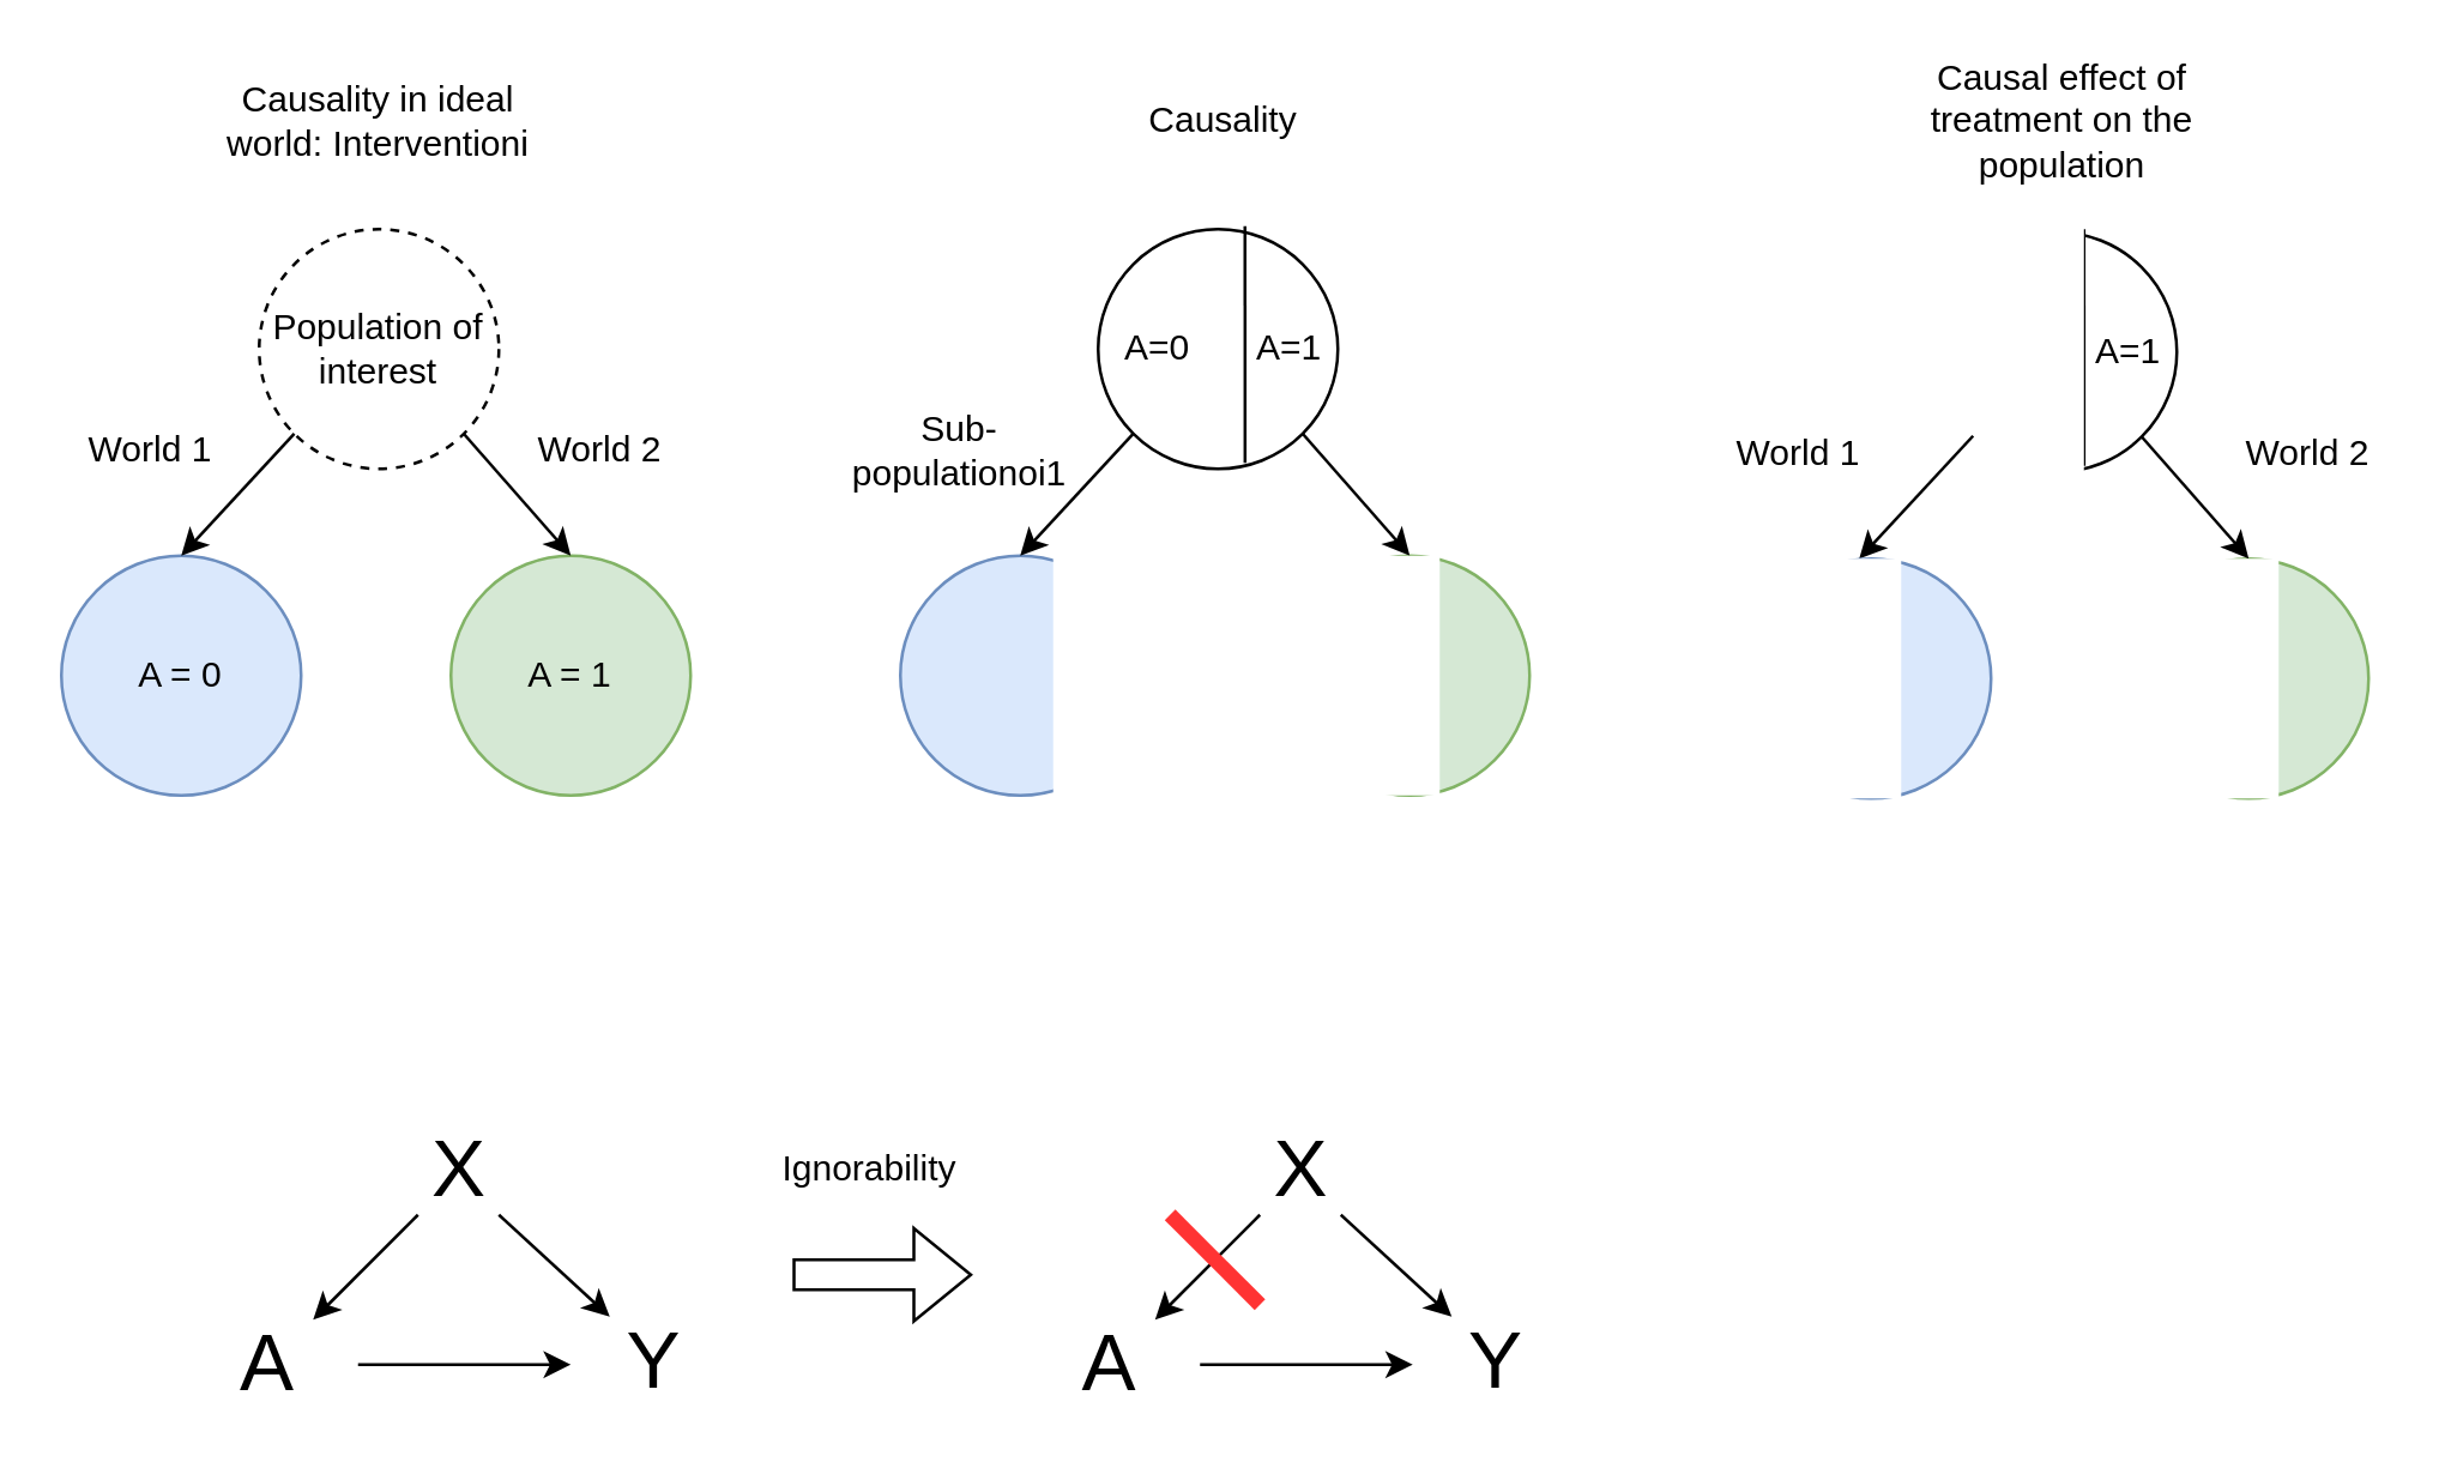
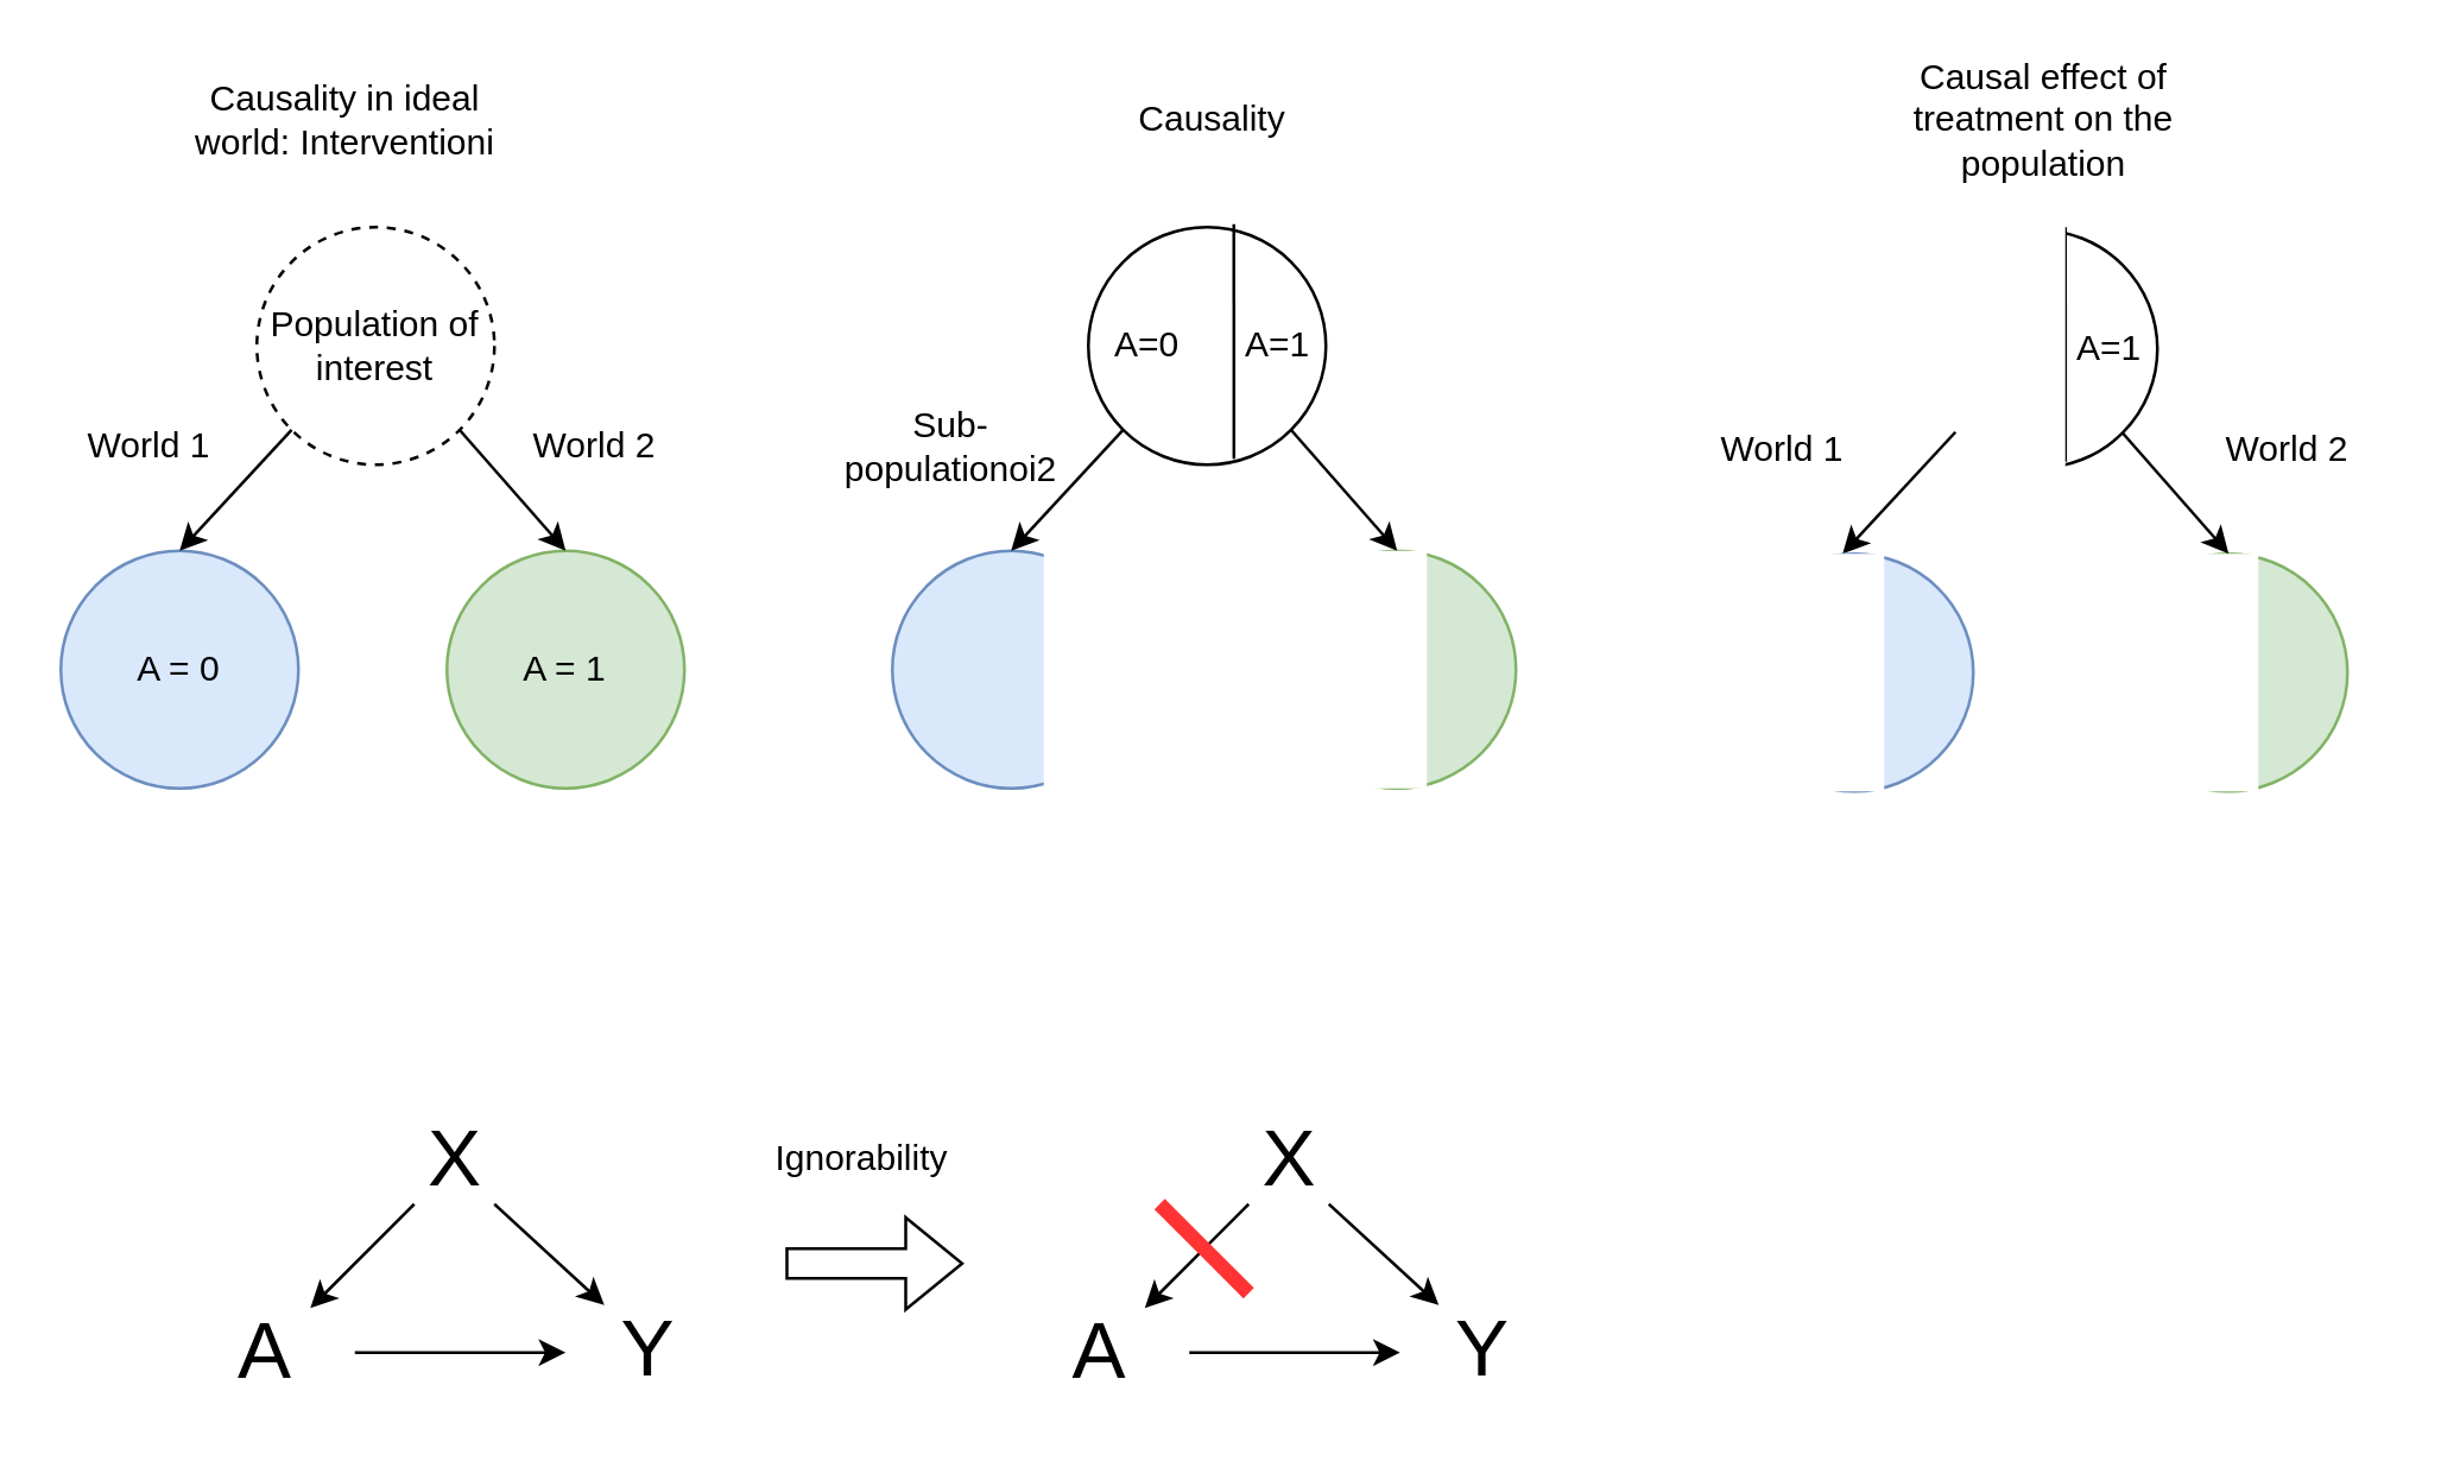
  <mxCell id="0" />
  <mxCell id="1" parent="0" />
  <mxCell id="2" value="A = 0" style="ellipse;whiteSpace=wrap;html=1;fillColor=#dae8fc;strokeColor=#6c8ebf;" vertex="1" parent="1"><mxGeometry x="20" y="185" width="80" height="80" as="geometry" /></mxCell>
  <mxCell id="3" value="A = 1" style="ellipse;whiteSpace=wrap;html=1;fillColor=#d5e8d4;strokeColor=#82b366;" vertex="1" parent="1"><mxGeometry x="150" y="185" width="80" height="80" as="geometry" /></mxCell>
  <mxCell id="4" value="Population of interest" style="ellipse;whiteSpace=wrap;html=1;dashed=1;" vertex="1" parent="1"><mxGeometry x="86" y="76" width="80" height="80" as="geometry" /></mxCell>
  <mxCell id="5" value="" style="endArrow=classic;html=1;rounded=0;exitX=1;exitY=1;exitDx=0;exitDy=0;entryX=0.5;entryY=0;entryDx=0;entryDy=0;" edge="1" parent="1" source="4" target="3"><mxGeometry width="50" height="50" relative="1" as="geometry"><mxPoint x="240" y="325" as="sourcePoint" /><mxPoint x="290" y="275" as="targetPoint" /></mxGeometry></mxCell>
  <mxCell id="6" value="" style="endArrow=classic;html=1;rounded=0;exitX=0;exitY=1;exitDx=0;exitDy=0;entryX=0.5;entryY=0;entryDx=0;entryDy=0;" edge="1" parent="1" source="4" target="2"><mxGeometry width="50" height="50" relative="1" as="geometry"><mxPoint x="168" y="133" as="sourcePoint" /><mxPoint x="188" y="197" as="targetPoint" /></mxGeometry></mxCell>
  <mxCell id="7" value="World 1" style="text;html=1;strokeColor=none;fillColor=none;align=center;verticalAlign=middle;whiteSpace=wrap;rounded=0;" vertex="1" parent="1"><mxGeometry x="20" y="135" width="60" height="30" as="geometry" /></mxCell>
  <mxCell id="8" value="World 2" style="text;html=1;strokeColor=none;fillColor=none;align=center;verticalAlign=middle;whiteSpace=wrap;rounded=0;" vertex="1" parent="1"><mxGeometry x="170" y="135" width="60" height="30" as="geometry" /></mxCell>
  <mxCell id="9" value="" style="ellipse;whiteSpace=wrap;html=1;fillColor=#dae8fc;strokeColor=#6c8ebf;" vertex="1" parent="1"><mxGeometry x="300" y="185" width="80" height="80" as="geometry" /></mxCell>
  <mxCell id="10" value="" style="ellipse;whiteSpace=wrap;html=1;fillColor=#d5e8d4;strokeColor=#82b366;" vertex="1" parent="1"><mxGeometry x="430" y="185" width="80" height="80" as="geometry" /></mxCell>
  <mxCell id="11" value="" style="ellipse;whiteSpace=wrap;html=1;" vertex="1" parent="1"><mxGeometry x="366" y="76" width="80" height="80" as="geometry" /></mxCell>
  <mxCell id="12" value="" style="endArrow=classic;html=1;rounded=0;exitX=1;exitY=1;exitDx=0;exitDy=0;entryX=0.5;entryY=0;entryDx=0;entryDy=0;" edge="1" parent="1" source="11" target="10"><mxGeometry width="50" height="50" relative="1" as="geometry"><mxPoint x="520" y="325" as="sourcePoint" /><mxPoint x="570" y="275" as="targetPoint" /></mxGeometry></mxCell>
  <mxCell id="13" value="" style="endArrow=classic;html=1;rounded=0;exitX=0;exitY=1;exitDx=0;exitDy=0;entryX=0.5;entryY=0;entryDx=0;entryDy=0;" edge="1" parent="1" source="11" target="9"><mxGeometry width="50" height="50" relative="1" as="geometry"><mxPoint x="448" y="133" as="sourcePoint" /><mxPoint x="468" y="197" as="targetPoint" /></mxGeometry></mxCell>
- <mxCell id="14" value="Sub-populationoi1" style="text;html=1;strokeColor=none;fillColor=none;align=center;verticalAlign=middle;whiteSpace=wrap;rounded=0;" vertex="1" parent="1"><mxGeometry x="290" y="135" width="60" height="30" as="geometry" /></mxCell>
+ <mxCell id="14" value="Sub-populationoi2" style="text;html=1;strokeColor=none;fillColor=none;align=center;verticalAlign=middle;whiteSpace=wrap;rounded=0;" vertex="1" parent="1"><mxGeometry x="290" y="135" width="60" height="30" as="geometry" /></mxCell>
  <mxCell id="15" value="" style="rounded=0;whiteSpace=wrap;html=1;strokeColor=none;" vertex="1" parent="1"><mxGeometry x="351" y="185" width="30" height="80" as="geometry" /></mxCell>
  <mxCell id="16" value="" style="rounded=0;whiteSpace=wrap;html=1;strokeColor=none;" vertex="1" parent="1"><mxGeometry x="416" y="185" width="64" height="80" as="geometry" /></mxCell>
  <mxCell id="17" value="A=0" style="text;html=1;strokeColor=none;fillColor=none;align=center;verticalAlign=middle;whiteSpace=wrap;rounded=0;" vertex="1" parent="1"><mxGeometry x="356" y="101" width="60" height="30" as="geometry" /></mxCell>
  <mxCell id="18" value="A=1" style="text;html=1;strokeColor=none;fillColor=none;align=center;verticalAlign=middle;whiteSpace=wrap;rounded=0;" vertex="1" parent="1"><mxGeometry x="400" y="101" width="60" height="30" as="geometry" /></mxCell>
  <mxCell id="19" value="" style="endArrow=none;html=1;rounded=0;exitX=0.613;exitY=0.975;exitDx=0;exitDy=0;exitPerimeter=0;" edge="1" parent="1" source="11"><mxGeometry width="50" height="50" relative="1" as="geometry"><mxPoint x="415" y="145" as="sourcePoint" /><mxPoint x="415" y="75" as="targetPoint" /></mxGeometry></mxCell>
  <mxCell id="20" value="" style="ellipse;whiteSpace=wrap;html=1;fillColor=#d5e8d4;strokeColor=#82b366;" vertex="1" parent="1"><mxGeometry x="710" y="186" width="80" height="80" as="geometry" /></mxCell>
  <mxCell id="21" value="" style="ellipse;whiteSpace=wrap;html=1;" vertex="1" parent="1"><mxGeometry x="646" y="77" width="80" height="80" as="geometry" /></mxCell>
  <mxCell id="22" value="" style="endArrow=classic;html=1;rounded=0;exitX=1;exitY=1;exitDx=0;exitDy=0;entryX=0.5;entryY=0;entryDx=0;entryDy=0;" edge="1" parent="1" source="21" target="20"><mxGeometry width="50" height="50" relative="1" as="geometry"><mxPoint x="800" y="326" as="sourcePoint" /><mxPoint x="850" y="276" as="targetPoint" /></mxGeometry></mxCell>
  <mxCell id="23" value="World 1" style="text;html=1;strokeColor=none;fillColor=none;align=center;verticalAlign=middle;whiteSpace=wrap;rounded=0;" vertex="1" parent="1"><mxGeometry x="570" y="136" width="60" height="30" as="geometry" /></mxCell>
  <mxCell id="24" value="World 2" style="text;html=1;strokeColor=none;fillColor=none;align=center;verticalAlign=middle;whiteSpace=wrap;rounded=0;" vertex="1" parent="1"><mxGeometry x="740" y="136" width="60" height="30" as="geometry" /></mxCell>
  <mxCell id="25" value="" style="rounded=0;whiteSpace=wrap;html=1;strokeColor=none;" vertex="1" parent="1"><mxGeometry x="631" y="186" width="30" height="80" as="geometry" /></mxCell>
  <mxCell id="26" value="" style="rounded=0;whiteSpace=wrap;html=1;strokeColor=none;" vertex="1" parent="1"><mxGeometry x="696" y="186" width="64" height="80" as="geometry" /></mxCell>
  <mxCell id="27" value="A=0" style="text;html=1;strokeColor=none;fillColor=none;align=center;verticalAlign=middle;whiteSpace=wrap;rounded=0;" vertex="1" parent="1"><mxGeometry x="636" y="102" width="60" height="30" as="geometry" /></mxCell>
  <mxCell id="28" value="A=1" style="text;html=1;strokeColor=none;fillColor=none;align=center;verticalAlign=middle;whiteSpace=wrap;rounded=0;" vertex="1" parent="1"><mxGeometry x="680" y="102" width="60" height="30" as="geometry" /></mxCell>
  <mxCell id="29" value="" style="endArrow=none;html=1;rounded=0;exitX=0.613;exitY=0.975;exitDx=0;exitDy=0;exitPerimeter=0;" edge="1" parent="1" source="21"><mxGeometry width="50" height="50" relative="1" as="geometry"><mxPoint x="695" y="146" as="sourcePoint" /><mxPoint x="695" y="76" as="targetPoint" /></mxGeometry></mxCell>
  <mxCell id="30" value="" style="rounded=0;whiteSpace=wrap;html=1;strokeColor=none;" vertex="1" parent="1"><mxGeometry x="640" y="75" width="55" height="85" as="geometry" /></mxCell>
  <mxCell id="31" value="" style="endArrow=classic;html=1;rounded=0;exitX=0;exitY=1;exitDx=0;exitDy=0;entryX=0.5;entryY=0;entryDx=0;entryDy=0;" edge="1" parent="1"><mxGeometry width="50" height="50" relative="1" as="geometry"><mxPoint x="658" y="145" as="sourcePoint" /><mxPoint x="620" y="186" as="targetPoint" /></mxGeometry></mxCell>
  <mxCell id="32" value="" style="ellipse;whiteSpace=wrap;html=1;fillColor=#dae8fc;strokeColor=#6c8ebf;" vertex="1" parent="1"><mxGeometry x="584" y="186" width="80" height="80" as="geometry" /></mxCell>
  <mxCell id="33" value="" style="rounded=0;whiteSpace=wrap;html=1;strokeColor=none;" vertex="1" parent="1"><mxGeometry x="570" y="186" width="64" height="80" as="geometry" /></mxCell>
- <mxCell id="34" value="Causality in ideal world: Interventioni" style="text;html=1;strokeColor=none;fillColor=none;align=center;verticalAlign=middle;whiteSpace=wrap;rounded=0;" vertex="1" parent="1"><mxGeometry x="74" y="25" width="104" height="30" as="geometry" /></mxCell>
+ <mxCell id="34" value="Causality in ideal world: Interventioni" style="text;html=1;strokeColor=none;fillColor=none;align=center;verticalAlign=middle;whiteSpace=wrap;rounded=0;" vertex="1" parent="1"><mxGeometry x="64" y="25" width="104" height="30" as="geometry" /></mxCell>
  <mxCell id="35" value="Causality" style="text;html=1;strokeColor=none;fillColor=none;align=center;verticalAlign=middle;whiteSpace=wrap;rounded=0;" vertex="1" parent="1"><mxGeometry x="356" y="20" width="104" height="40" as="geometry" /></mxCell>
  <mxCell id="36" value="Causal effect of treatment on the population" style="text;html=1;strokeColor=none;fillColor=none;align=center;verticalAlign=middle;whiteSpace=wrap;rounded=0;" vertex="1" parent="1"><mxGeometry x="636" y="20" width="104" height="40" as="geometry" /></mxCell>
  <mxCell id="37" value="" style="endArrow=classic;html=1;rounded=0;entryX=0.25;entryY=0;entryDx=0;entryDy=0;" edge="1" parent="1" target="41"><mxGeometry width="50" height="50" relative="1" as="geometry"><mxPoint x="166" y="405" as="sourcePoint" /><mxPoint x="216" y="455" as="targetPoint" /></mxGeometry></mxCell>
  <mxCell id="38" value="" style="endArrow=classic;html=1;rounded=0;" edge="1" parent="1" target="39"><mxGeometry width="50" height="50" relative="1" as="geometry"><mxPoint x="139" y="405" as="sourcePoint" /><mxPoint x="89" y="455" as="targetPoint" /></mxGeometry></mxCell>
  <mxCell id="39" value="A" style="text;html=1;strokeColor=none;fillColor=none;align=center;verticalAlign=middle;whiteSpace=wrap;rounded=0;fontSize=27;" vertex="1" parent="1"><mxGeometry x="59" y="440" width="60" height="30" as="geometry" /></mxCell>
  <mxCell id="40" value="X" style="text;html=1;strokeColor=none;fillColor=none;align=center;verticalAlign=middle;whiteSpace=wrap;rounded=0;fontSize=27;" vertex="1" parent="1"><mxGeometry x="123" y="375" width="60" height="30" as="geometry" /></mxCell>
  <mxCell id="41" value="Y" style="text;html=1;strokeColor=none;fillColor=none;align=center;verticalAlign=middle;whiteSpace=wrap;rounded=0;fontSize=27;" vertex="1" parent="1"><mxGeometry x="188" y="439" width="60" height="30" as="geometry" /></mxCell>
  <mxCell id="42" value="" style="endArrow=classic;html=1;rounded=0;" edge="1" parent="1"><mxGeometry width="50" height="50" relative="1" as="geometry"><mxPoint x="119" y="455" as="sourcePoint" /><mxPoint x="190" y="455" as="targetPoint" /></mxGeometry></mxCell>
  <mxCell id="43" value="" style="shape=flexArrow;endArrow=classic;html=1;rounded=0;" edge="1" parent="1"><mxGeometry width="50" height="50" relative="1" as="geometry"><mxPoint x="264" y="425" as="sourcePoint" /><mxPoint x="324" y="425" as="targetPoint" /></mxGeometry></mxCell>
  <mxCell id="44" value="" style="endArrow=classic;html=1;rounded=0;entryX=0.25;entryY=0;entryDx=0;entryDy=0;" edge="1" parent="1" target="48"><mxGeometry width="50" height="50" relative="1" as="geometry"><mxPoint x="447" y="405" as="sourcePoint" /><mxPoint x="497" y="455" as="targetPoint" /></mxGeometry></mxCell>
  <mxCell id="45" value="" style="endArrow=classic;html=1;rounded=0;" edge="1" parent="1" target="46"><mxGeometry width="50" height="50" relative="1" as="geometry"><mxPoint x="420" y="405" as="sourcePoint" /><mxPoint x="370" y="455" as="targetPoint" /></mxGeometry></mxCell>
  <mxCell id="46" value="A" style="text;html=1;strokeColor=none;fillColor=none;align=center;verticalAlign=middle;whiteSpace=wrap;rounded=0;fontSize=27;" vertex="1" parent="1"><mxGeometry x="340" y="440" width="60" height="30" as="geometry" /></mxCell>
  <mxCell id="47" value="X" style="text;html=1;strokeColor=none;fillColor=none;align=center;verticalAlign=middle;whiteSpace=wrap;rounded=0;fontSize=27;" vertex="1" parent="1"><mxGeometry x="404" y="375" width="60" height="30" as="geometry" /></mxCell>
  <mxCell id="48" value="Y" style="text;html=1;strokeColor=none;fillColor=none;align=center;verticalAlign=middle;whiteSpace=wrap;rounded=0;fontSize=27;" vertex="1" parent="1"><mxGeometry x="469" y="439" width="60" height="30" as="geometry" /></mxCell>
  <mxCell id="49" value="" style="endArrow=classic;html=1;rounded=0;" edge="1" parent="1"><mxGeometry width="50" height="50" relative="1" as="geometry"><mxPoint x="400" y="455" as="sourcePoint" /><mxPoint x="471" y="455" as="targetPoint" /></mxGeometry></mxCell>
  <mxCell id="50" value="" style="endArrow=none;html=1;rounded=0;fillColor=#f8cecc;strokeColor=#FF3333;strokeWidth=5;" edge="1" parent="1"><mxGeometry width="50" height="50" relative="1" as="geometry"><mxPoint x="420" y="435" as="sourcePoint" /><mxPoint x="390" y="405" as="targetPoint" /></mxGeometry></mxCell>
  <mxCell id="51" value="Ignorability" style="text;html=1;strokeColor=none;fillColor=none;align=center;verticalAlign=middle;whiteSpace=wrap;rounded=0;" vertex="1" parent="1"><mxGeometry x="260" y="375" width="60" height="30" as="geometry" /></mxCell>
